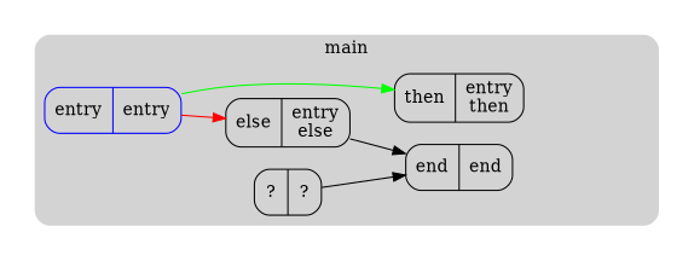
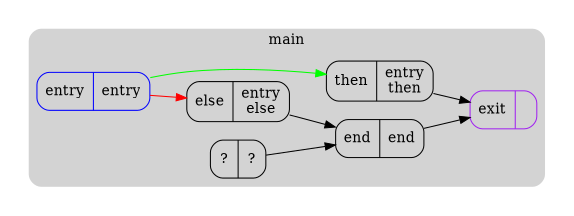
  digraph {
    compound=true
    rankdir=LR
    node [color=black shape=Mrecord]
    n1 [color=blue label="{entry|entry}"]
    n2 [label="{then|entry\nthen}"]
    n3 [label="{else|entry\nelse}"]
+   n4 [color=purple label="{exit|}"]
    n5 [label="{?|?}"]
    n6 [label="{end|end}"]
    subgraph cluster_1 {
      peripheries=0
      subgraph cluster_2 {
        peripheries=0
        subgraph cluster_3 {
          bgcolor=lightgray
          color=darkgray
          label=main
          peripheries=0
          style=rounded
          n1
          n2
          n3
+         n4
          n5
          n6
        }
      }
    }
    n1 -> n2 [color=green]
    n1 -> n3 [color=red]
+   n2 -> n4 [color=black]
    n3 -> n6
    n5 -> n6
+   n6 -> n4 [color=black]
  }
